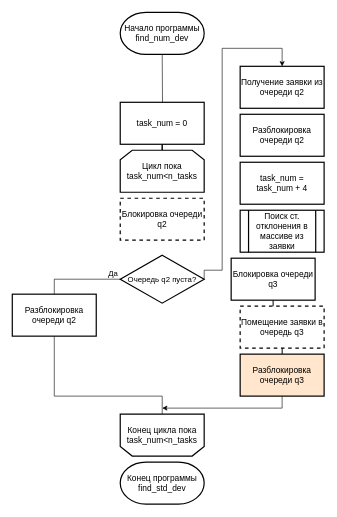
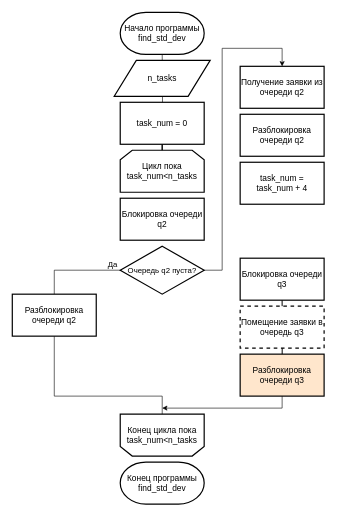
  <mxCell id="0" />
  <mxCell id="1" parent="0" />
  <mxCell id="2" style="edgeStyle=orthogonalEdgeStyle;rounded=0;orthogonalLoop=1;jettySize=auto;html=1;exitX=0.5;exitY=1;exitDx=0;exitDy=0;entryX=0.5;entryY=0;entryDx=0;entryDy=0;endArrow=none;endFill=0;" parent="1" source="25" target="17" edge="1"><mxGeometry relative="1" as="geometry" /></mxCell>
  <mxCell id="3" style="edgeStyle=orthogonalEdgeStyle;rounded=0;orthogonalLoop=1;jettySize=auto;html=1;exitX=0.5;exitY=1;exitDx=0;exitDy=0;endArrow=none;endFill=0;" parent="1" source="12" target="8" edge="1"><mxGeometry relative="1" as="geometry" /></mxCell>
  <mxCell id="4" style="edgeStyle=orthogonalEdgeStyle;rounded=0;orthogonalLoop=1;jettySize=auto;html=1;exitX=0.5;exitY=0;exitDx=0;exitDy=0;exitPerimeter=0;entryX=0.5;entryY=1;entryDx=0;entryDy=0;entryPerimeter=0;endArrow=none;endFill=0;" parent="1" source="6" edge="1"><mxGeometry relative="1" as="geometry"><mxPoint x="270" y="1050" as="sourcePoint" /><mxPoint x="270" y="775" as="targetPoint" /></mxGeometry></mxCell>
  <mxCell id="5" style="edgeStyle=orthogonalEdgeStyle;rounded=0;orthogonalLoop=1;jettySize=auto;html=1;exitX=0.5;exitY=0;exitDx=0;exitDy=0;exitPerimeter=0;entryX=0.5;entryY=1;entryDx=0;entryDy=0;entryPerimeter=0;endArrow=none;endFill=0;" parent="1" target="7" edge="1"><mxGeometry relative="1" as="geometry"><mxPoint x="270" y="250" as="sourcePoint" /></mxGeometry></mxCell>
  <mxCell id="6" value="Конец программы find_std_dev" style="strokeWidth=2;html=1;shape=mxgraph.flowchart.terminator;whiteSpace=wrap;fontSize=14;" parent="1" vertex="1"><mxGeometry x="200" y="770" width="140" height="70" as="geometry" /></mxCell>
- <mxCell id="7" value="&lt;font style=&quot;font-size: 14px&quot;&gt;Начало программы find_num_dev&lt;/font&gt;" style="strokeWidth=2;html=1;shape=mxgraph.flowchart.terminator;whiteSpace=wrap;fontSize=14;fontFamily=Helvetica;" parent="1" vertex="1"><mxGeometry x="200" y="20" width="140" height="70" as="geometry" /></mxCell>
+ <mxCell id="7" value="&lt;font style=&quot;font-size: 14px&quot;&gt;Начало программы find_std_dev&lt;/font&gt;" style="strokeWidth=2;html=1;shape=mxgraph.flowchart.terminator;whiteSpace=wrap;fontSize=14;fontFamily=Helvetica;" parent="1" vertex="1"><mxGeometry x="200" y="20" width="140" height="70" as="geometry" /></mxCell>
  <mxCell id="8" value="&lt;span style=&quot;font-size: 14px&quot;&gt;Цикл пока task_num&amp;lt;n_tasks&lt;/span&gt;" style="shape=loopLimit;whiteSpace=wrap;html=1;strokeWidth=2;" parent="1" vertex="1"><mxGeometry x="200" y="250" width="140" height="70" as="geometry" /></mxCell>
  <mxCell id="9" value="&lt;span style=&quot;font-size: 14px&quot;&gt;Конец цикла&amp;nbsp;&lt;/span&gt;&lt;span style=&quot;font-size: 14px&quot;&gt;пока task_num&amp;lt;n_tasks&lt;/span&gt;" style="shape=loopLimit;whiteSpace=wrap;html=1;strokeWidth=2;direction=west;" parent="1" vertex="1"><mxGeometry x="200" y="690" width="140" height="70" as="geometry" /></mxCell>
- <mxCell id="11" value="Поиск ст. отклонения в массиве из заявки" style="shape=process;whiteSpace=wrap;html=1;backgroundOutline=1;strokeWidth=2;fontSize=14;" parent="1" vertex="1"><mxGeometry x="400" y="350" width="140" height="70" as="geometry" /></mxCell>
+ <mxCell id="10" value="&lt;span style=&quot;font-size: 14px&quot;&gt;n_tasks&lt;/span&gt;" style="shape=parallelogram;html=1;strokeWidth=2;perimeter=parallelogramPerimeter;whiteSpace=wrap;rounded=0;arcSize=12;size=0.23;fontSize=13;" parent="1" vertex="1"><mxGeometry x="190" y="100" width="160" height="60" as="geometry" /></mxCell>
  <mxCell id="12" value="task_num = 0" style="rounded=0;whiteSpace=wrap;html=1;strokeWidth=2;fontSize=14;" parent="1" vertex="1"><mxGeometry x="200" y="170" width="140" height="70" as="geometry" /></mxCell>
  <mxCell id="13" value="Получение заявки из очереди q2" style="rounded=0;whiteSpace=wrap;html=1;strokeWidth=2;fontSize=14;" parent="1" vertex="1"><mxGeometry x="400" y="110" width="140" height="70" as="geometry" /></mxCell>
  <mxCell id="14" style="edgeStyle=orthogonalEdgeStyle;rounded=0;orthogonalLoop=1;jettySize=auto;html=1;exitX=0.5;exitY=0;exitDx=0;exitDy=0;exitPerimeter=0;entryX=0.5;entryY=1;entryDx=0;entryDy=0;entryPerimeter=0;endArrow=none;endFill=0;" parent="1" target="25" edge="1"><mxGeometry relative="1" as="geometry"><mxPoint x="470" y="615" as="sourcePoint" /><mxPoint x="470" y="150" as="targetPoint" /></mxGeometry></mxCell>
  <mxCell id="15" value="Помещение заявки в очередь q3" style="rounded=0;whiteSpace=wrap;html=1;strokeWidth=2;fontSize=14;dashed=1;" parent="1" vertex="1"><mxGeometry x="400" y="510" width="140" height="70" as="geometry" /></mxCell>
  <mxCell id="16" style="edgeStyle=orthogonalEdgeStyle;rounded=0;orthogonalLoop=1;jettySize=auto;html=1;endArrow=classic;endFill=1;fontSize=13;" parent="1" source="17" edge="1"><mxGeometry relative="1" as="geometry"><mxPoint x="270" y="680" as="targetPoint" /><Array as="points"><mxPoint x="470" y="680" /><mxPoint x="270" y="680" /></Array></mxGeometry></mxCell>
  <mxCell id="17" value="Разблокировка очереди q3" style="rounded=0;whiteSpace=wrap;html=1;strokeWidth=2;fontSize=14;fillColor=#ffe6cc;" parent="1" vertex="1"><mxGeometry x="400" y="590" width="140" height="70" as="geometry" /></mxCell>
- <mxCell id="18" value="Блокировка очереди q2" style="rounded=0;whiteSpace=wrap;html=1;strokeWidth=2;fontSize=14;dashed=1;" parent="1" vertex="1"><mxGeometry x="200" y="330" width="140" height="70" as="geometry" /></mxCell>
+ <mxCell id="18" value="Блокировка очереди q2" style="rounded=0;whiteSpace=wrap;html=1;strokeWidth=2;fontSize=14;" parent="1" vertex="1"><mxGeometry x="200" y="330" width="140" height="70" as="geometry" /></mxCell>
  <mxCell id="19" value="" style="edgeStyle=orthogonalEdgeStyle;rounded=0;orthogonalLoop=1;jettySize=auto;html=1;exitX=1;exitY=0.5;exitDx=0;exitDy=0;fontSize=13;" parent="1" source="21" edge="1"><mxGeometry x="-0.851" y="10" relative="1" as="geometry"><mxPoint as="offset" /><mxPoint x="470" y="110" as="targetPoint" /><Array as="points"><mxPoint x="370" y="450" /><mxPoint x="370" y="80" /><mxPoint x="470" y="80" /></Array><mxPoint x="390" y="230" as="sourcePoint" /></mxGeometry></mxCell>
  <mxCell id="20" value="Да" style="edgeStyle=orthogonalEdgeStyle;rounded=0;orthogonalLoop=1;jettySize=auto;html=1;exitX=0;exitY=0.5;exitDx=0;exitDy=0;entryX=0.5;entryY=0;entryDx=0;entryDy=0;fontSize=13;endArrow=none;endFill=0;" parent="1" source="21" target="24" edge="1"><mxGeometry x="-0.826" y="-10" relative="1" as="geometry"><mxPoint as="offset" /></mxGeometry></mxCell>
- <mxCell id="21" value="Очередь q2 пуста?" style="rhombus;whiteSpace=wrap;html=1;strokeWidth=2;fontSize=13;" parent="1" vertex="1"><mxGeometry x="200" y="425" width="140" height="80" as="geometry" /></mxCell>
+ <mxCell id="21" value="Очередь q2 пуста?" style="rhombus;whiteSpace=wrap;html=1;strokeWidth=2;fontSize=13;" parent="1" vertex="1"><mxGeometry x="200" y="410" width="140" height="80" as="geometry" /></mxCell>
  <mxCell id="22" value="Разблокировка очереди q2" style="rounded=0;whiteSpace=wrap;html=1;strokeWidth=2;fontSize=14;" parent="1" vertex="1"><mxGeometry x="400" y="190" width="140" height="70" as="geometry" /></mxCell>
  <mxCell id="23" style="edgeStyle=orthogonalEdgeStyle;rounded=0;orthogonalLoop=1;jettySize=auto;html=1;entryX=0.5;entryY=1;entryDx=0;entryDy=0;endArrow=none;endFill=0;fontSize=13;" parent="1" source="24" target="9" edge="1"><mxGeometry relative="1" as="geometry"><Array as="points"><mxPoint x="90" y="660" /><mxPoint x="270" y="660" /></Array></mxGeometry></mxCell>
  <mxCell id="24" value="Разблокировка очереди q2" style="rounded=0;whiteSpace=wrap;html=1;strokeWidth=2;fontSize=14;" parent="1" vertex="1"><mxGeometry x="20" y="490" width="140" height="70" as="geometry" /></mxCell>
- <mxCell id="25" value="Блокировка очереди q3" style="rounded=0;whiteSpace=wrap;html=1;strokeWidth=2;fontSize=14;" parent="1" vertex="1"><mxGeometry x="385" y="430" width="140" height="70" as="geometry" /></mxCell>
+ <mxCell id="25" value="Блокировка очереди q3" style="rounded=0;whiteSpace=wrap;html=1;strokeWidth=2;fontSize=14;" parent="1" vertex="1"><mxGeometry x="400" y="430" width="140" height="70" as="geometry" /></mxCell>
  <mxCell id="26" value="task_num = &lt;br&gt;task_num + 4" style="rounded=0;whiteSpace=wrap;html=1;strokeWidth=2;fontSize=14;" vertex="1" parent="1"><mxGeometry x="400" y="270" width="140" height="70" as="geometry" /></mxCell>
